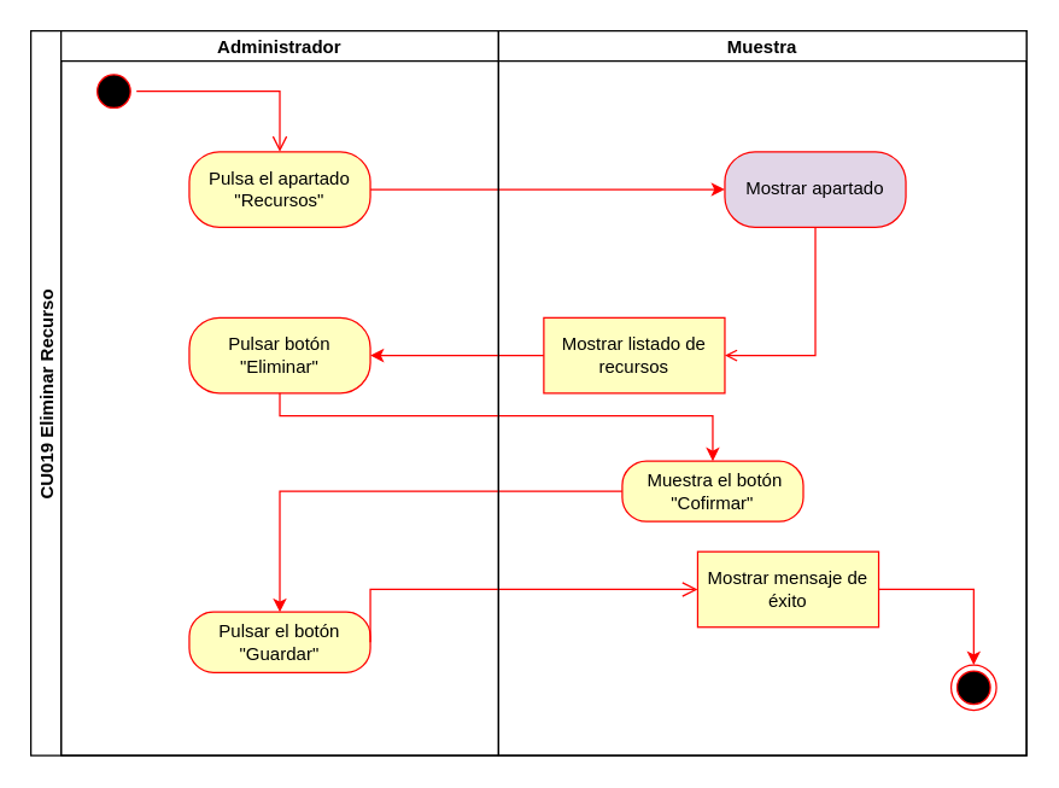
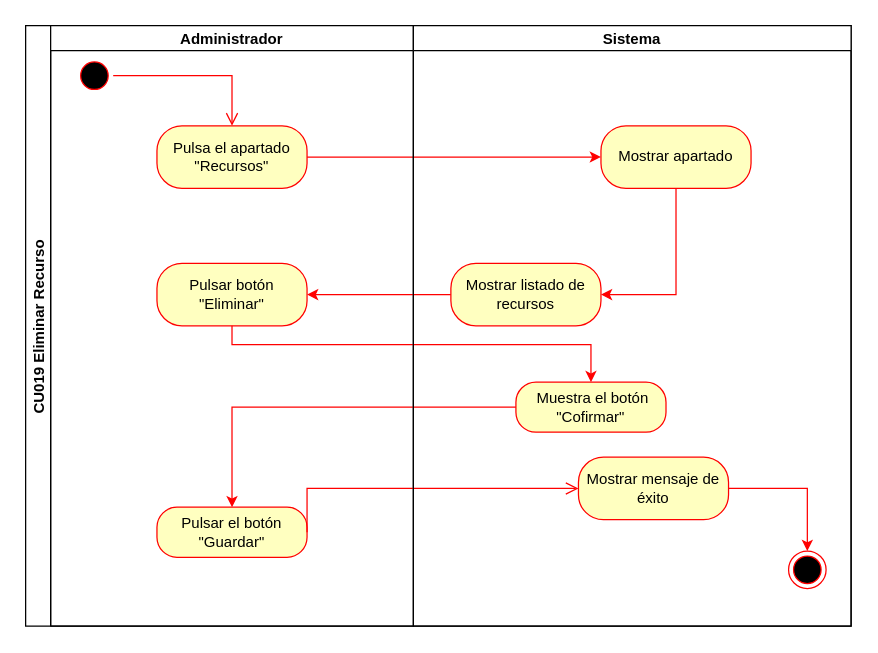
  <mxCell id="0" />
  <mxCell id="1" parent="0" />
  <mxCell id="2" value="CU019 Eliminar Recurso" style="swimlane;childLayout=stackLayout;resizeParent=1;resizeParentMax=0;startSize=20;horizontal=0;horizontalStack=1;fontStyle=1" vertex="1" parent="1"><mxGeometry x="20" y="20" width="660" height="480" as="geometry"><mxRectangle x="200" y="80" width="40" height="50" as="alternateBounds" /></mxGeometry></mxCell>
  <mxCell id="3" style="edgeStyle=orthogonalEdgeStyle;rounded=0;orthogonalLoop=1;jettySize=auto;html=1;entryX=0;entryY=0.5;entryDx=0;entryDy=0;strokeColor=light-dark(#ff0000, #ededed);" edge="1" parent="2" source="9" target="15"><mxGeometry relative="1" as="geometry"><Array as="points" /><mxPoint x="280" y="110" as="sourcePoint" /></mxGeometry></mxCell>
  <mxCell id="4" value="Administrador" style="swimlane;startSize=20;" vertex="1" parent="2"><mxGeometry x="20" width="290" height="480" as="geometry" /></mxCell>
  <mxCell id="5" value="" style="ellipse;html=1;shape=startState;fillColor=#000000;strokeColor=#ff0000;fillStyle=auto;" vertex="1" parent="4"><mxGeometry x="20" y="25" width="30" height="30" as="geometry" /></mxCell>
  <mxCell id="6" value="" style="edgeStyle=orthogonalEdgeStyle;html=1;verticalAlign=bottom;endArrow=open;endSize=8;strokeColor=#ff0000;rounded=0;" edge="1" parent="4" source="5" target="9"><mxGeometry relative="1" as="geometry"><mxPoint x="165" y="55" as="targetPoint" /><mxPoint x="340" y="320" as="sourcePoint" /></mxGeometry></mxCell>
  <mxCell id="7" value="Pulsar botón &quot;Eliminar&quot;" style="rounded=1;whiteSpace=wrap;html=1;arcSize=40;fontColor=#000000;fillColor=#ffffc0;strokeColor=#ff0000;" vertex="1" parent="4"><mxGeometry x="85" y="190" width="120" height="50" as="geometry" /></mxCell>
  <mxCell id="8" value="Pulsar el botón &quot;Guardar&quot;" style="rounded=1;whiteSpace=wrap;html=1;arcSize=40;fontColor=#000000;fillColor=#ffffc0;strokeColor=#ff0000;" vertex="1" parent="4"><mxGeometry x="85" y="385" width="120" height="40" as="geometry" /></mxCell>
  <mxCell id="9" value="Pulsa el apartado &quot;Recursos&quot;" style="rounded=1;whiteSpace=wrap;html=1;arcSize=40;fontColor=#000000;fillColor=#ffffc0;strokeColor=#ff0000;" vertex="1" parent="4"><mxGeometry x="85" y="80" width="120" height="50" as="geometry" /></mxCell>
  <mxCell id="10" value="" style="edgeStyle=orthogonalEdgeStyle;html=1;verticalAlign=bottom;endArrow=open;endSize=8;strokeColor=#ff0000;rounded=0;exitX=1;exitY=0.5;exitDx=0;exitDy=0;entryX=0;entryY=0.5;entryDx=0;entryDy=0;" edge="1" parent="2" source="8" target="20"><mxGeometry relative="1" as="geometry"><mxPoint x="470" y="300" as="targetPoint" /><mxPoint x="165" y="390" as="sourcePoint" /><Array as="points"><mxPoint x="225" y="370" /></Array></mxGeometry></mxCell>
  <mxCell id="11" style="edgeStyle=orthogonalEdgeStyle;rounded=0;orthogonalLoop=1;jettySize=auto;html=1;entryX=1;entryY=0.5;entryDx=0;entryDy=0;strokeColor=light-dark(#ff0000, #ededed);" edge="1" parent="2" source="17" target="7"><mxGeometry relative="1" as="geometry" /></mxCell>
  <mxCell id="12" value="" style="edgeStyle=orthogonalEdgeStyle;rounded=0;orthogonalLoop=1;jettySize=auto;html=1;entryX=0.5;entryY=0;entryDx=0;entryDy=0;strokeColor=light-dark(#ff0000, #ededed);" edge="1" parent="2" source="7" target="21"><mxGeometry relative="1" as="geometry"><mxPoint x="1923" y="730" as="targetPoint" /><Array as="points"><mxPoint x="165" y="255" /><mxPoint x="452" y="255" /></Array><mxPoint x="1923" y="585" as="sourcePoint" /></mxGeometry></mxCell>
  <mxCell id="13" style="edgeStyle=orthogonalEdgeStyle;rounded=0;orthogonalLoop=1;jettySize=auto;html=1;entryX=0.5;entryY=0;entryDx=0;entryDy=0;strokeColor=light-dark(#ff0000, #ededed);" edge="1" parent="2" source="21" target="8"><mxGeometry relative="1" as="geometry"><mxPoint x="435.0" y="270" as="targetPoint" /><Array as="points" /></mxGeometry></mxCell>
- <mxCell id="14" value="Muestra" style="swimlane;startSize=20;" vertex="1" parent="2"><mxGeometry x="310" width="350" height="480" as="geometry" /></mxCell>
- <mxCell id="15" value="Mostrar apartado" style="rounded=1;whiteSpace=wrap;html=1;arcSize=40;fontColor=#000000;fillColor=#e1d5e7;strokeColor=#ff0000;" vertex="1" parent="14"><mxGeometry x="150" y="80" width="120" height="50" as="geometry" /></mxCell>
+ <mxCell id="14" value="Sistema" style="swimlane;startSize=20;" vertex="1" parent="2"><mxGeometry x="310" width="350" height="480" as="geometry" /></mxCell>
+ <mxCell id="15" value="Mostrar apartado" style="rounded=1;whiteSpace=wrap;html=1;arcSize=40;fontColor=#000000;fillColor=#ffffc0;strokeColor=#ff0000;" vertex="1" parent="14"><mxGeometry x="150" y="80" width="120" height="50" as="geometry" /></mxCell>
  <mxCell id="16" value="" style="ellipse;html=1;shape=endState;fillColor=#000000;strokeColor=#ff0000;" vertex="1" parent="14"><mxGeometry x="300" y="420" width="30" height="30" as="geometry" /></mxCell>
- <mxCell id="17" value="Mostrar listado de recursos" style="whiteSpace=wrap;html=1;arcSize=40;fontColor=#000000;fillColor=#ffffc0;strokeColor=#ff0000;rounded=0;" vertex="1" parent="14"><mxGeometry x="30" y="190" width="120" height="50" as="geometry" /></mxCell>
- <mxCell id="18" style="edgeStyle=orthogonalEdgeStyle;rounded=0;orthogonalLoop=1;jettySize=auto;html=1;strokeColor=light-dark(#ff0000, #ededed);exitX=0.5;exitY=1;exitDx=0;exitDy=0;entryX=1;entryY=0.5;entryDx=0;entryDy=0;endArrow=open;" edge="1" parent="14" source="15" target="17"><mxGeometry relative="1" as="geometry"><mxPoint x="-85" y="215" as="targetPoint" /><Array as="points"><mxPoint x="210" y="215" /></Array></mxGeometry></mxCell>
+ <mxCell id="17" value="Mostrar listado de recursos" style="rounded=1;whiteSpace=wrap;html=1;arcSize=40;fontColor=#000000;fillColor=#ffffc0;strokeColor=#ff0000;" vertex="1" parent="14"><mxGeometry x="30" y="190" width="120" height="50" as="geometry" /></mxCell>
+ <mxCell id="18" style="edgeStyle=orthogonalEdgeStyle;rounded=0;orthogonalLoop=1;jettySize=auto;html=1;strokeColor=light-dark(#ff0000, #ededed);exitX=0.5;exitY=1;exitDx=0;exitDy=0;entryX=1;entryY=0.5;entryDx=0;entryDy=0;" edge="1" parent="14" source="15" target="17"><mxGeometry relative="1" as="geometry"><mxPoint x="-85" y="215" as="targetPoint" /><Array as="points"><mxPoint x="210" y="215" /></Array></mxGeometry></mxCell>
  <mxCell id="19" style="edgeStyle=orthogonalEdgeStyle;rounded=0;orthogonalLoop=1;jettySize=auto;html=1;entryX=0.5;entryY=0;entryDx=0;entryDy=0;strokeColor=light-dark(#ff0000, #ededed);" edge="1" parent="14" source="20" target="16"><mxGeometry relative="1" as="geometry" /></mxCell>
- <mxCell id="20" value="Mostrar mensaje de éxito" style="whiteSpace=wrap;html=1;arcSize=40;fontColor=#000000;fillColor=#ffffc0;strokeColor=#ff0000;rounded=0;" vertex="1" parent="14"><mxGeometry x="132" y="345" width="120" height="50" as="geometry" /></mxCell>
+ <mxCell id="20" value="Mostrar mensaje de éxito" style="rounded=1;whiteSpace=wrap;html=1;arcSize=40;fontColor=#000000;fillColor=#ffffc0;strokeColor=#ff0000;" vertex="1" parent="14"><mxGeometry x="132" y="345" width="120" height="50" as="geometry" /></mxCell>
  <mxCell id="21" value="&amp;nbsp;Muestra el botón &quot;Cofirmar&quot;" style="rounded=1;whiteSpace=wrap;html=1;arcSize=40;fontColor=#000000;fillColor=#ffffc0;strokeColor=#ff0000;" vertex="1" parent="14"><mxGeometry x="82" y="285" width="120" height="40" as="geometry" /></mxCell>
